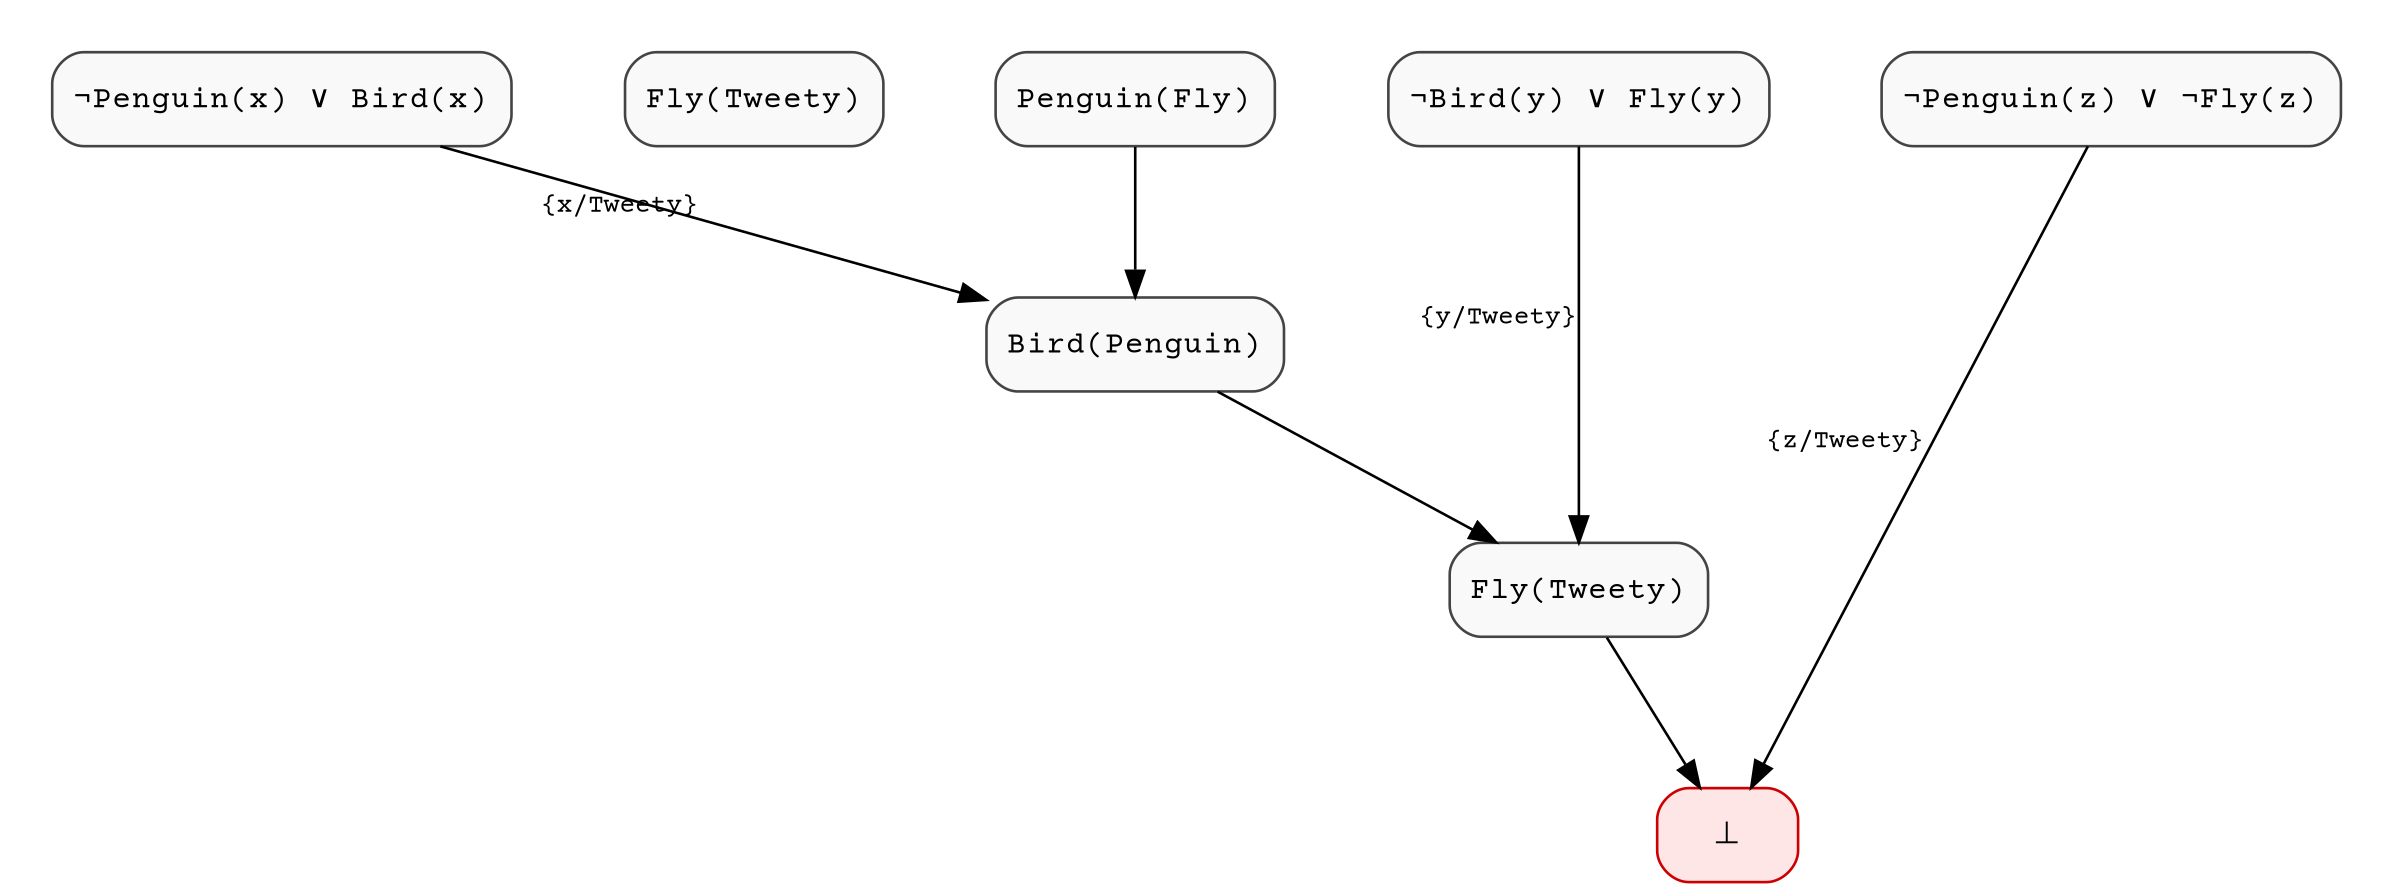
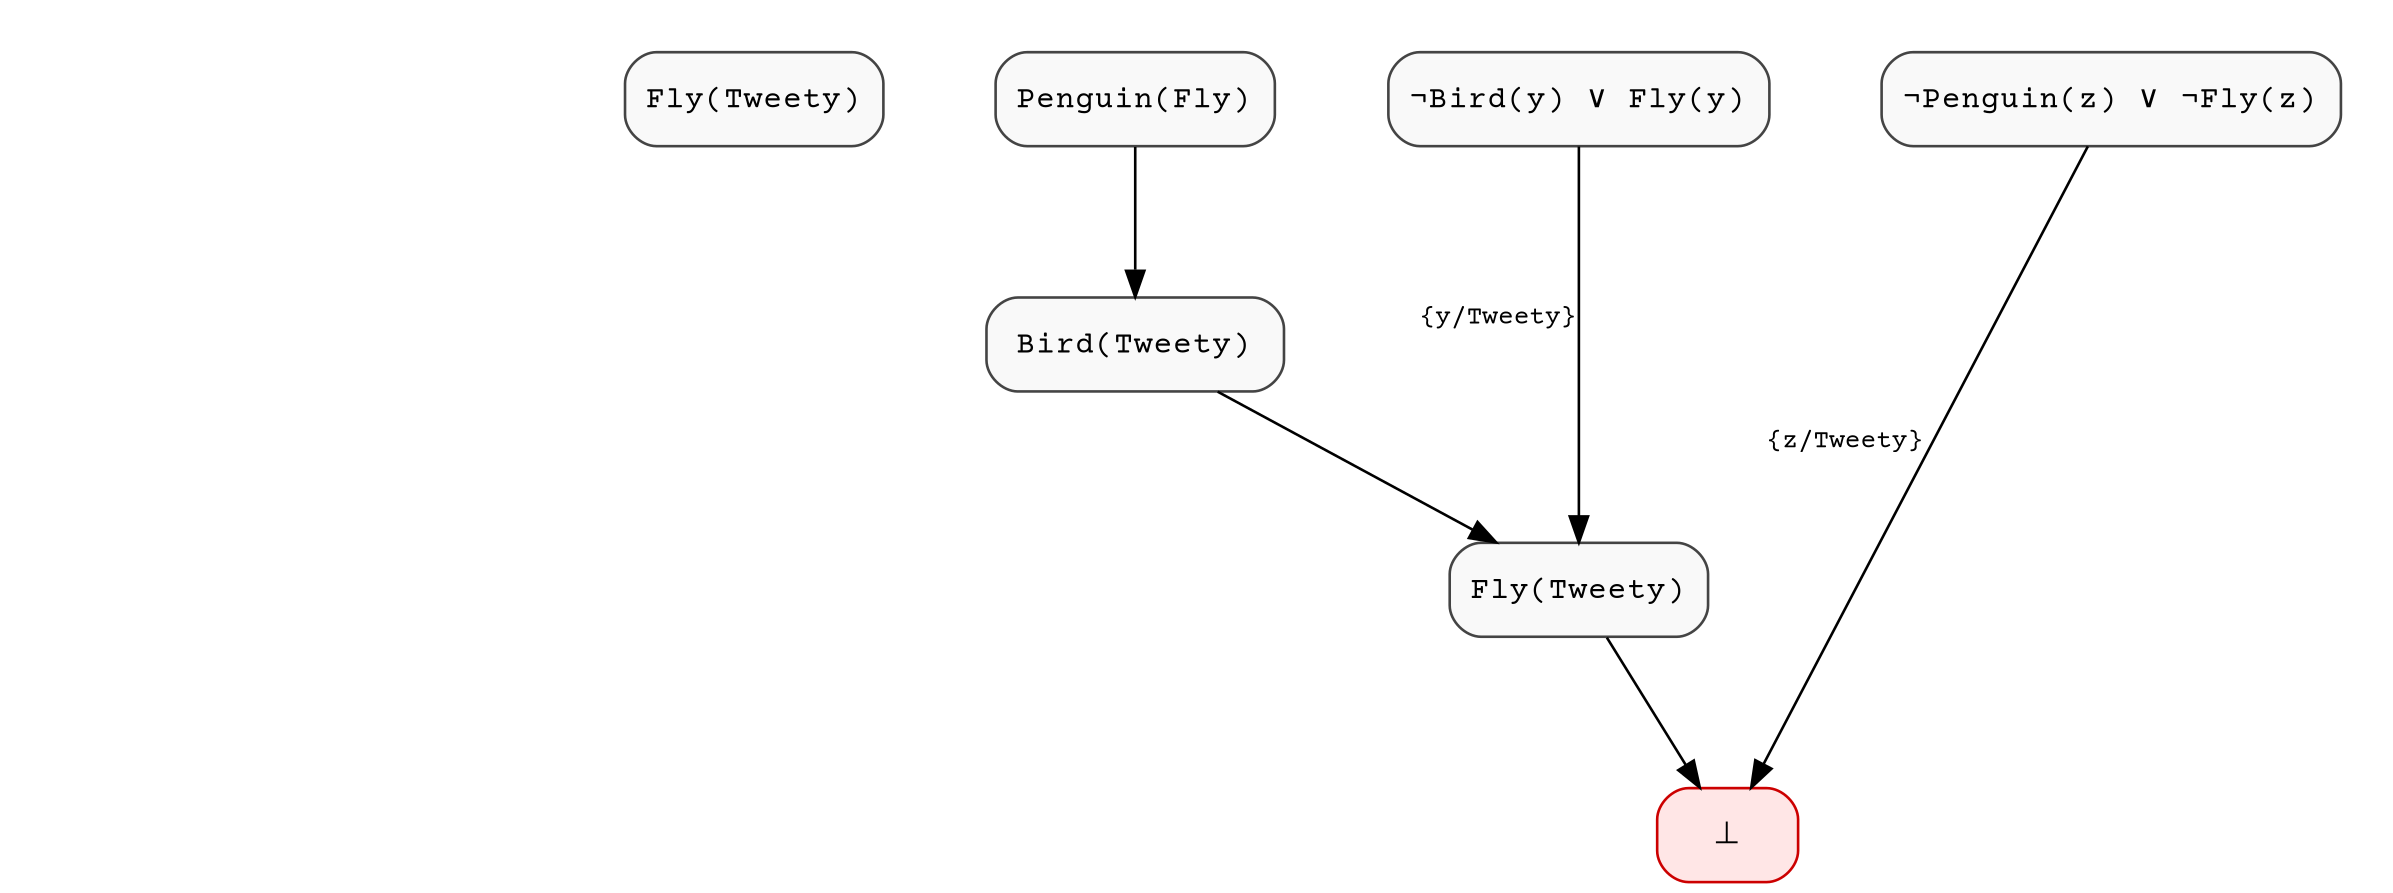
  digraph {
    fontname="Courier Prime"
    nodesep=0.6
    rankdir=TB
    ranksep=0.8
    splines=polyline
    node [color="#444444" fillcolor="#f9f9f9" fontname="Courier Prime" fontsize=12 shape=rectangle style="rounded,filled"]
    edge [fontname="Courier Prime"]
-   n1 [label="¬Penguin(x) ∨ Bird(x)"]
    n2 [label="Penguin(Fly)"]
    n3 [label="¬Bird(y) ∨ Fly(y)"]
    n4 [label="Fly(Tweety)"]
    n5 [label="¬Penguin(z) ∨ ¬Fly(z)"]
-   n6 [label="Bird(Penguin)"]
+   n6 [label="Bird(Tweety)"]
    n7 [label="Fly(Tweety)"]
    n8 [color="#cc0000" fillcolor="#ffe6e6" label="⊥"]
    subgraph cluster_1 {
      rank=same
      style=invisible
-     n1
      n2
      n3
      n4
      n5
    }
-   n1 -> n6 [fontsize=10 xlabel="{x/Tweety}"]
    n2 -> n6
    n3 -> n7 [fontsize=10 xlabel="{y/Tweety}"]
    n5 -> n8 [fontsize=10 xlabel="{z/Tweety}"]
    n6 -> n7
    n7 -> n8
  }
